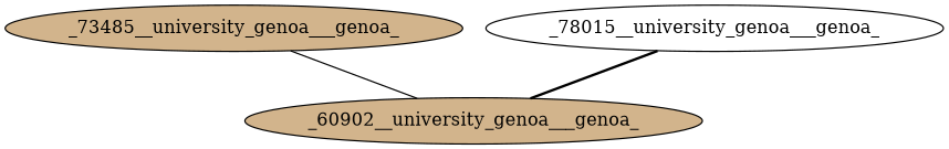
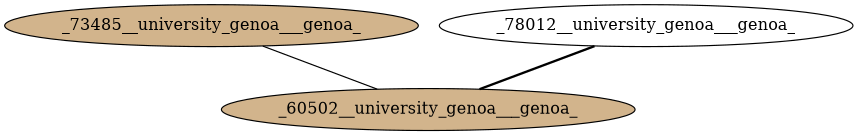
  graph {
    node [fillcolor=tan style=filled]
    _73485__university_genoa___genoa_
-   _60502__university_genoa___genoa_ [label=_60902__university_genoa___genoa_]
-   _78012__university_genoa___genoa_ [fillcolor=white label=_78015__university_genoa___genoa_]
+   _60502__university_genoa___genoa_
+   _78012__university_genoa___genoa_ [fillcolor=white]
    _73485__university_genoa___genoa_ -- _60502__university_genoa___genoa_ [style=solid]
    _78012__university_genoa___genoa_ -- _60502__university_genoa___genoa_ [style=bold]
  }
